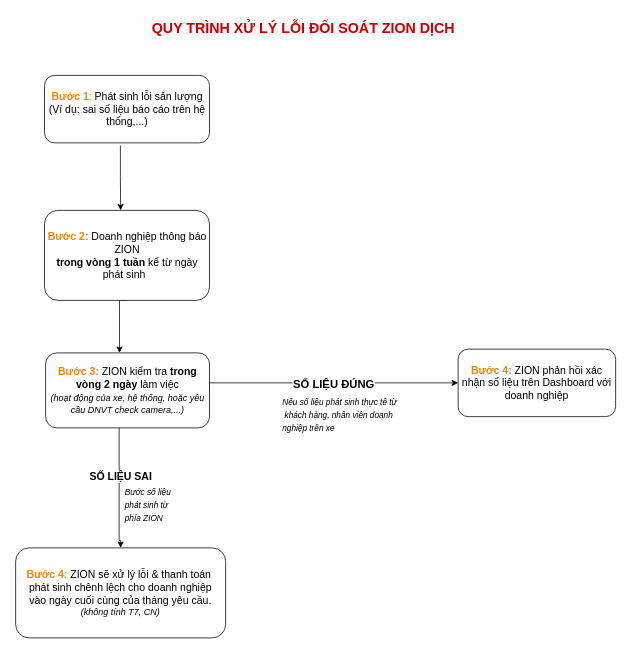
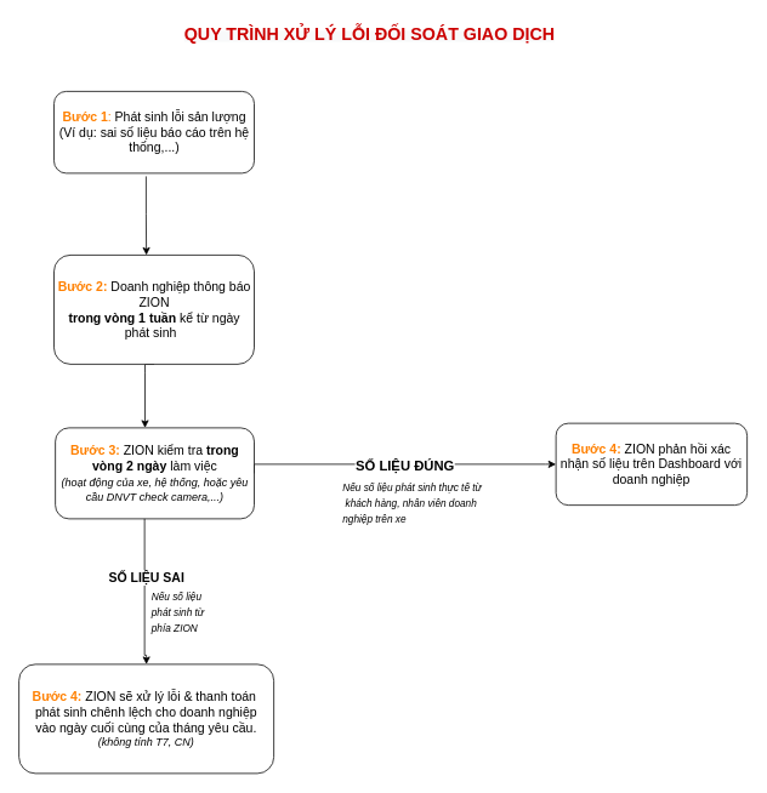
  <mxCell id="0" />
  <mxCell id="1" parent="0" />
  <mxCell id="2" style="edgeStyle=orthogonalEdgeStyle;rounded=0;orthogonalLoop=1;jettySize=auto;html=1;exitX=0.5;exitY=1;exitDx=0;exitDy=0;fontSize=14;" edge="1" parent="1" source="3"><mxGeometry relative="1" as="geometry"><mxPoint x="158.5" y="470" as="targetPoint" /><Array as="points"><mxPoint x="158.5" y="410" /><mxPoint x="158.5" y="410" /></Array></mxGeometry></mxCell>
  <mxCell id="3" value="&lt;font style=&quot;font-size: 14px&quot;&gt;&lt;font color=&quot;#ff8000&quot;&gt;&lt;b&gt;Bước 2:&lt;/b&gt; &lt;/font&gt;Doanh nghiệp thông báo ZION &lt;br&gt;&lt;b&gt;trong vòng 1 tuần&lt;/b&gt; kể từ ngày phát sinh&amp;nbsp;&amp;nbsp;&lt;br&gt;&lt;/font&gt;" style="rounded=1;whiteSpace=wrap;html=1;" vertex="1" parent="1"><mxGeometry x="58.5" y="280" width="220" height="120" as="geometry" /></mxCell>
  <mxCell id="4" style="edgeStyle=orthogonalEdgeStyle;rounded=0;orthogonalLoop=1;jettySize=auto;html=1;exitX=1;exitY=0.5;exitDx=0;exitDy=0;entryX=0;entryY=0.5;entryDx=0;entryDy=0;fontSize=9;" edge="1" parent="1" source="6" target="7"><mxGeometry relative="1" as="geometry"><Array as="points"><mxPoint x="278.5" y="510" /><mxPoint x="598.5" y="510" /></Array></mxGeometry></mxCell>
  <mxCell id="5" value="&lt;font style=&quot;font-size: 15px&quot;&gt;&lt;b style=&quot;background-color: rgb(255 , 255 , 255)&quot;&gt;SỐ LIỆU ĐÚNG&lt;/b&gt;&lt;/font&gt;" style="edgeLabel;html=1;align=center;verticalAlign=middle;resizable=0;points=[];fontSize=9;" vertex="1" connectable="0" parent="4"><mxGeometry x="0.256" y="2" relative="1" as="geometry"><mxPoint x="-39" y="2" as="offset" /></mxGeometry></mxCell>
  <mxCell id="6" value="&lt;b&gt;&lt;font color=&quot;#ff8000&quot;&gt;Bước 3: &lt;/font&gt;&lt;/b&gt;ZION kiểm tra&amp;nbsp;&lt;b&gt;trong vòng 2 ngày&lt;/b&gt; làm việc&lt;br&gt;&lt;i&gt;&lt;font style=&quot;font-size: 12px&quot;&gt;(hoạt động của xe, hệ thống, hoặc yêu cầu DNVT check camera,...)&lt;/font&gt;&lt;/i&gt;" style="rounded=1;whiteSpace=wrap;html=1;fontSize=14;" vertex="1" parent="1"><mxGeometry x="60" y="470" width="218.5" height="100" as="geometry" /></mxCell>
  <mxCell id="7" value="&lt;font style=&quot;font-size: 14px&quot;&gt;&lt;b&gt;&lt;font color=&quot;#ff8000&quot; style=&quot;font-size: 14px&quot;&gt;Bước 4:&lt;/font&gt;&lt;/b&gt; ZION phản hồi xác nhận số liệu trên Dashboard với doanh nghiệp&lt;/font&gt;" style="rounded=1;whiteSpace=wrap;html=1;fontSize=12;" vertex="1" parent="1"><mxGeometry x="610" y="465" width="210" height="90" as="geometry" /></mxCell>
  <mxCell id="8" value="&lt;font style=&quot;font-size: 12px&quot;&gt;&lt;span style=&quot;font-size: 14px&quot;&gt;&lt;font color=&quot;#ff8000&quot;&gt;&lt;b&gt;Bước 4: &lt;/b&gt;&lt;/font&gt;ZION sẽ xử lý lỗi &amp;amp; thanh toán&amp;nbsp;&lt;/span&gt;&lt;br&gt;&lt;span style=&quot;font-size: 14px&quot;&gt;phát sinh chênh lệch cho doanh nghiệp&lt;/span&gt;&lt;br&gt;&lt;span style=&quot;font-size: 14px&quot;&gt;vào ngày cuối cùng của tháng yêu cầu.&lt;/span&gt;&lt;br&gt;&lt;font style=&quot;font-size: 12px&quot;&gt;&lt;i&gt;(không tính T7, CN&lt;/i&gt;&lt;/font&gt;&lt;/font&gt;&lt;i&gt;&lt;font style=&quot;font-size: 12px&quot;&gt;)&lt;/font&gt;&lt;/i&gt;" style="rounded=1;whiteSpace=wrap;html=1;fontSize=12;" vertex="1" parent="1"><mxGeometry x="20" y="730" width="280" height="120" as="geometry" /></mxCell>
  <mxCell id="9" value="&lt;div style=&quot;text-align: center&quot;&gt;&lt;br&gt;&lt;/div&gt;" style="text;whiteSpace=wrap;html=1;fontSize=12;" vertex="1" parent="1"><mxGeometry x="313.5" y="430" width="60" height="30" as="geometry" /></mxCell>
  <mxCell id="10" style="edgeStyle=orthogonalEdgeStyle;rounded=0;orthogonalLoop=1;jettySize=auto;html=1;exitX=0.5;exitY=1;exitDx=0;exitDy=0;fontSize=14;entryX=0.5;entryY=0;entryDx=0;entryDy=0;" edge="1" parent="1" target="8"><mxGeometry relative="1" as="geometry"><mxPoint x="158" y="660" as="targetPoint" /><mxPoint x="158" y="570" as="sourcePoint" /><Array as="points"><mxPoint x="158.5" y="720" /></Array></mxGeometry></mxCell>
  <mxCell id="11" value="&lt;font style=&quot;font-size: 14px&quot;&gt;&lt;b style=&quot;background-color: rgb(255 , 255 , 255)&quot;&gt;SỐ LIỆU SAI&lt;/b&gt;&lt;/font&gt;" style="edgeLabel;html=1;align=center;verticalAlign=middle;resizable=0;points=[];fontSize=9;" vertex="1" connectable="0" parent="10"><mxGeometry x="-0.236" y="-1" relative="1" as="geometry"><mxPoint x="2" y="2" as="offset" /></mxGeometry></mxCell>
- <mxCell id="12" value="&lt;span style=&quot;font-family: &amp;#34;helvetica&amp;#34; ; font-style: normal ; letter-spacing: normal ; text-align: center ; text-indent: 0px ; text-transform: none ; word-spacing: 0px ; background-color: rgb(248 , 249 , 250) ; display: inline ; float: none&quot;&gt;&lt;b&gt;&lt;font style=&quot;font-size: 19px&quot; color=&quot;#cc0000&quot;&gt;QUY TRÌNH XỬ LÝ LỖI ĐỐI SOÁT ZION DỊCH&lt;/font&gt;&lt;/b&gt;&lt;/span&gt;" style="text;whiteSpace=wrap;html=1;fontSize=11;" vertex="1" parent="1"><mxGeometry x="200" y="20" width="420" height="40" as="geometry" /></mxCell>
+ <mxCell id="12" value="&lt;span style=&quot;font-family: &amp;#34;helvetica&amp;#34; ; font-style: normal ; letter-spacing: normal ; text-align: center ; text-indent: 0px ; text-transform: none ; word-spacing: 0px ; background-color: rgb(248 , 249 , 250) ; display: inline ; float: none&quot;&gt;&lt;b&gt;&lt;font style=&quot;font-size: 19px&quot; color=&quot;#cc0000&quot;&gt;QUY TRÌNH XỬ LÝ LỖI ĐỐI SOÁT GIAO DỊCH&lt;/font&gt;&lt;/b&gt;&lt;/span&gt;" style="text;whiteSpace=wrap;html=1;fontSize=11;" vertex="1" parent="1"><mxGeometry x="200" y="20" width="420" height="40" as="geometry" /></mxCell>
  <mxCell id="13" style="edgeStyle=orthogonalEdgeStyle;rounded=0;orthogonalLoop=1;jettySize=auto;html=1;fontSize=12;fontColor=#000000;exitX=0.46;exitY=1.038;exitDx=0;exitDy=0;exitPerimeter=0;" edge="1" parent="1" source="14"><mxGeometry relative="1" as="geometry"><mxPoint x="160" y="280" as="targetPoint" /></mxGeometry></mxCell>
  <mxCell id="14" value="&lt;font style=&quot;font-size: 14px&quot;&gt;&lt;font style=&quot;font-size: 14px&quot; color=&quot;#ff8000&quot;&gt;&lt;b&gt;Bước 1&lt;/b&gt;:&lt;/font&gt;&lt;font color=&quot;#ff9933&quot; style=&quot;font-size: 14px&quot;&gt; &lt;/font&gt;&lt;font color=&quot;#000000&quot; style=&quot;font-size: 14px&quot;&gt;Phát sinh lỗi sản lượng&lt;/font&gt;&lt;br&gt;&lt;font color=&quot;#000000&quot; style=&quot;font-size: 14px&quot;&gt;(Ví dụ: sai số liệu báo cáo trên hệ thống,...)&lt;/font&gt;&lt;/font&gt;" style="rounded=1;whiteSpace=wrap;html=1;fontSize=12;fontColor=#FF0080;" vertex="1" parent="1"><mxGeometry x="58.5" y="100" width="220" height="90" as="geometry" /></mxCell>
  <mxCell id="15" value="&lt;i&gt;&lt;span style=&quot;color: rgb(0 , 0 , 0) ; font-family: &amp;#34;helvetica&amp;#34; ; font-size: 11px ; font-weight: 400 ; letter-spacing: normal ; text-align: center ; text-indent: 0px ; text-transform: none ; word-spacing: 0px ; background-color: rgb(255 , 255 , 255) ; display: inline ; float: none&quot;&gt;Nếu số liệu phát sinh thực tế từ&lt;/span&gt;&lt;br style=&quot;color: rgb(0 , 0 , 0) ; font-family: &amp;#34;helvetica&amp;#34; ; font-size: 11px ; font-weight: 400 ; letter-spacing: normal ; text-align: center ; text-indent: 0px ; text-transform: none ; word-spacing: 0px ; background-color: rgb(255 , 255 , 255)&quot;&gt;&lt;span style=&quot;color: rgb(0 , 0 , 0) ; font-family: &amp;#34;helvetica&amp;#34; ; font-size: 11px ; font-weight: 400 ; letter-spacing: normal ; text-align: center ; text-indent: 0px ; text-transform: none ; word-spacing: 0px ; background-color: rgb(255 , 255 , 255) ; display: inline ; float: none&quot;&gt;&amp;nbsp;khách hàng, nhân viên doanh&lt;/span&gt;&lt;br style=&quot;color: rgb(0 , 0 , 0) ; font-family: &amp;#34;helvetica&amp;#34; ; font-size: 11px ; font-weight: 400 ; letter-spacing: normal ; text-align: center ; text-indent: 0px ; text-transform: none ; word-spacing: 0px ; background-color: rgb(255 , 255 , 255)&quot;&gt;&lt;span style=&quot;color: rgb(0 , 0 , 0) ; font-family: &amp;#34;helvetica&amp;#34; ; font-size: 11px ; font-weight: 400 ; letter-spacing: normal ; text-align: center ; text-indent: 0px ; text-transform: none ; word-spacing: 0px ; background-color: rgb(255 , 255 , 255) ; display: inline ; float: none&quot;&gt;nghiệp&amp;nbsp;trên xe&lt;/span&gt;&lt;/i&gt;" style="text;whiteSpace=wrap;html=1;fontSize=14;fontColor=#FF8000;" vertex="1" parent="1"><mxGeometry x="373.5" y="520" width="170" height="70" as="geometry" /></mxCell>
- <mxCell id="16" value="&lt;span style=&quot;color: rgb(0 , 0 , 0) ; font-family: &amp;#34;helvetica&amp;#34; ; font-size: 11px ; font-weight: 400 ; letter-spacing: normal ; text-align: center ; text-indent: 0px ; text-transform: none ; word-spacing: 0px ; background-color: rgb(255 , 255 , 255) ; display: inline ; float: none&quot;&gt;&lt;i&gt;Bước số liệu phát sinh từ phía ZION&lt;/i&gt;&lt;/span&gt;" style="text;whiteSpace=wrap;html=1;fontSize=14;fontColor=#FF8000;" vertex="1" parent="1"><mxGeometry x="163.5" y="640" width="80" height="50" as="geometry" /></mxCell>
+ <mxCell id="16" value="&lt;span style=&quot;color: rgb(0 , 0 , 0) ; font-family: &amp;#34;helvetica&amp;#34; ; font-size: 11px ; font-weight: 400 ; letter-spacing: normal ; text-align: center ; text-indent: 0px ; text-transform: none ; word-spacing: 0px ; background-color: rgb(255 , 255 , 255) ; display: inline ; float: none&quot;&gt;&lt;i&gt;Nếu số liệu phát sinh từ phía ZION&lt;/i&gt;&lt;/span&gt;" style="text;whiteSpace=wrap;html=1;fontSize=14;fontColor=#FF8000;" vertex="1" parent="1"><mxGeometry x="163.5" y="640" width="80" height="50" as="geometry" /></mxCell>
